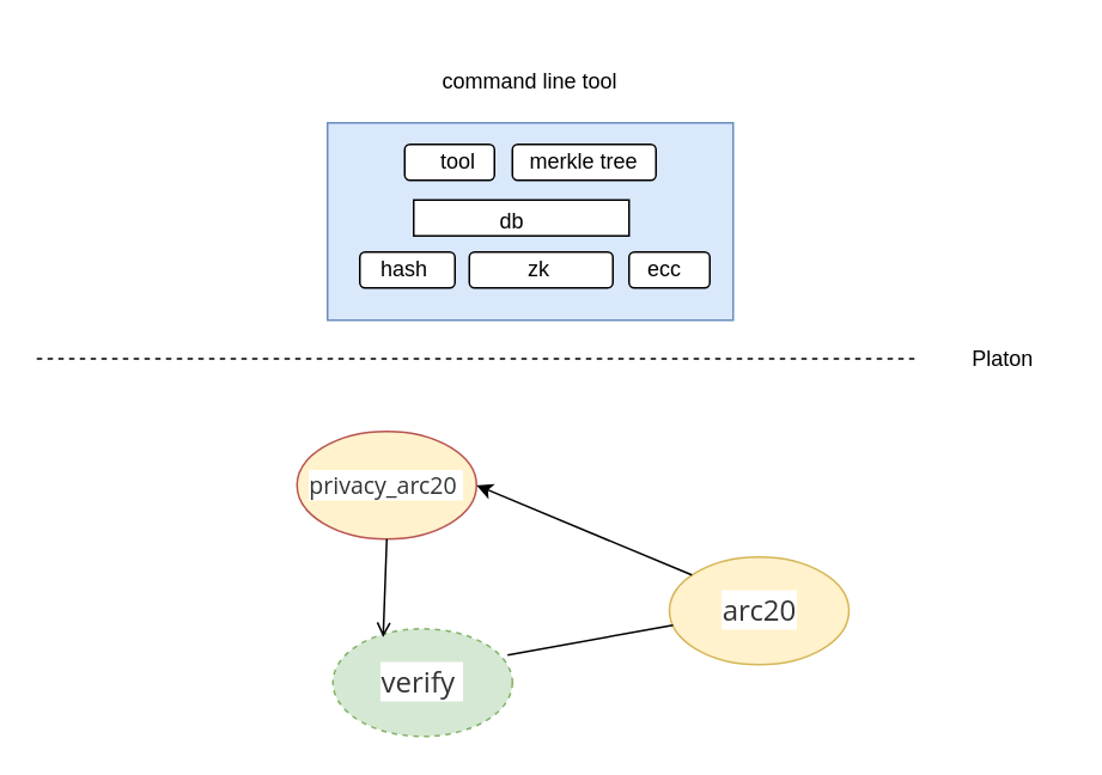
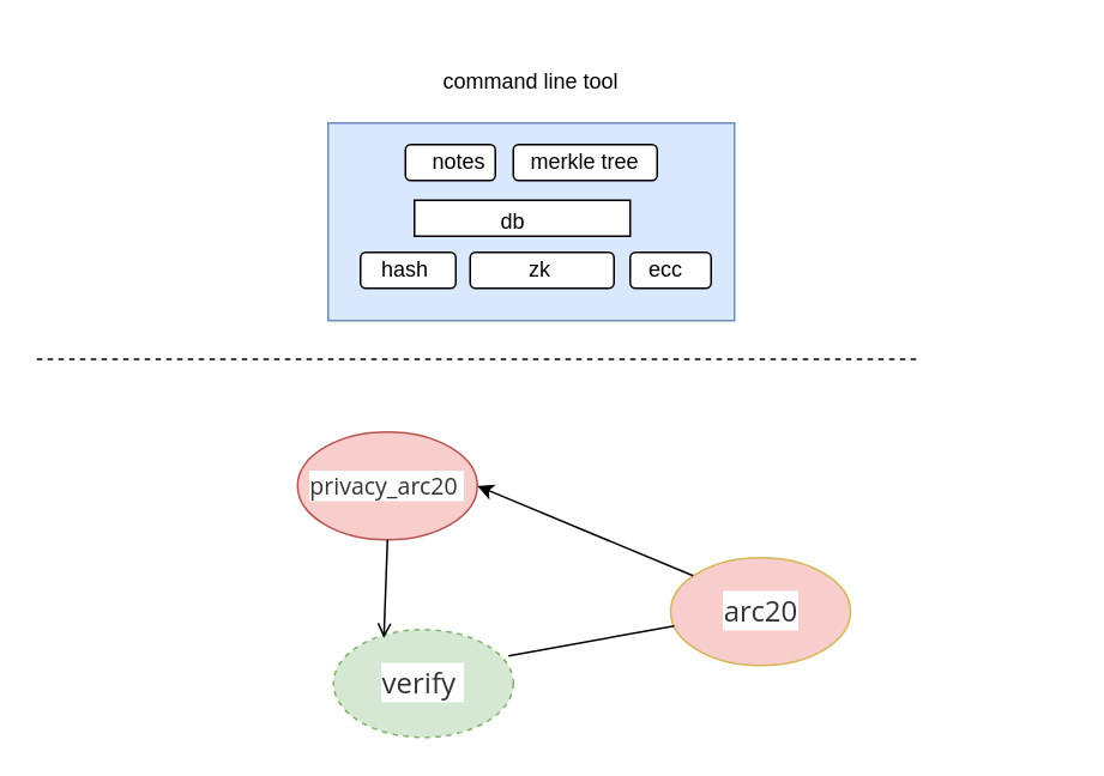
  <mxCell id="0" />
  <mxCell id="1" parent="0" />
  <mxCell id="2" value="" style="endArrow=none;dashed=1;html=1;" parent="1" edge="1"><mxGeometry width="50" height="50" relative="1" as="geometry"><mxPoint x="20" y="199.5" as="sourcePoint" /><mxPoint x="510" y="199.5" as="targetPoint" /></mxGeometry></mxCell>
- <mxCell id="3" value="Platon" style="text;html=1;strokeColor=none;fillColor=none;align=center;verticalAlign=middle;whiteSpace=wrap;rounded=0;" parent="1" vertex="1"><mxGeometry x="525" y="190" width="67" height="20" as="geometry" /></mxCell>
- <mxCell id="4" value="&lt;span style=&quot;color: rgb(51 , 51 , 51) ; font-family: &amp;#34;open sans&amp;#34; , &amp;#34;clear sans&amp;#34; , &amp;#34;helvetica neue&amp;#34; , &amp;#34;helvetica&amp;#34; , &amp;#34;arial&amp;#34; , sans-serif ; white-space: pre-wrap ; background-color: rgb(255 , 255 , 255)&quot;&gt;&lt;font style=&quot;font-size: 13px&quot;&gt;privacy_arc20 &lt;/font&gt;&lt;/span&gt;" style="ellipse;whiteSpace=wrap;html=1;fillColor=#fff2cc;strokeColor=#b85450;" parent="1" vertex="1"><mxGeometry x="165" y="240" width="100" height="60" as="geometry" /></mxCell>
+ <mxCell id="4" value="&lt;span style=&quot;color: rgb(51 , 51 , 51) ; font-family: &amp;#34;open sans&amp;#34; , &amp;#34;clear sans&amp;#34; , &amp;#34;helvetica neue&amp;#34; , &amp;#34;helvetica&amp;#34; , &amp;#34;arial&amp;#34; , sans-serif ; white-space: pre-wrap ; background-color: rgb(255 , 255 , 255)&quot;&gt;&lt;font style=&quot;font-size: 13px&quot;&gt;privacy_arc20 &lt;/font&gt;&lt;/span&gt;" style="ellipse;whiteSpace=wrap;html=1;fillColor=#f8cecc;strokeColor=#b85450;" parent="1" vertex="1"><mxGeometry x="165" y="240" width="100" height="60" as="geometry" /></mxCell>
  <mxCell id="5" value="&lt;span style=&quot;color: rgb(51 , 51 , 51) ; font-family: &amp;#34;open sans&amp;#34; , &amp;#34;clear sans&amp;#34; , &amp;#34;helvetica neue&amp;#34; , &amp;#34;helvetica&amp;#34; , &amp;#34;arial&amp;#34; , sans-serif ; font-size: 16px ; white-space: pre-wrap ; background-color: rgb(255 , 255 , 255)&quot;&gt;verify &lt;/span&gt;" style="ellipse;whiteSpace=wrap;html=1;fillColor=#d5e8d4;strokeColor=#82b366;dashed=1;" parent="1" vertex="1"><mxGeometry x="185" y="350" width="100" height="60" as="geometry" /></mxCell>
- <mxCell id="6" value="&lt;font color=&quot;#333333&quot; face=&quot;open sans, clear sans, helvetica neue, helvetica, arial, sans-serif&quot;&gt;&lt;span style=&quot;font-size: 16px ; white-space: pre-wrap ; background-color: rgb(255 , 255 , 255)&quot;&gt;arc20&lt;/span&gt;&lt;/font&gt;" style="ellipse;whiteSpace=wrap;html=1;fillColor=#fff2cc;strokeColor=#d6b656;" parent="1" vertex="1"><mxGeometry x="372.5" y="310" width="100" height="60" as="geometry" /></mxCell>
+ <mxCell id="6" value="&lt;font color=&quot;#333333&quot; face=&quot;open sans, clear sans, helvetica neue, helvetica, arial, sans-serif&quot;&gt;&lt;span style=&quot;font-size: 16px ; white-space: pre-wrap ; background-color: rgb(255 , 255 , 255)&quot;&gt;arc20&lt;/span&gt;&lt;/font&gt;" style="ellipse;whiteSpace=wrap;html=1;fillColor=#f8cecc;strokeColor=#d6b656;" parent="1" vertex="1"><mxGeometry x="372.5" y="310" width="100" height="60" as="geometry" /></mxCell>
  <mxCell id="7" value="" style="endArrow=open;html=1;entryX=0.28;entryY=0.078;entryDx=0;entryDy=0;entryPerimeter=0;exitX=0.5;exitY=1;exitDx=0;exitDy=0;" parent="1" source="4" target="5" edge="1"><mxGeometry width="50" height="50" relative="1" as="geometry"><mxPoint x="139" y="300" as="sourcePoint" /><mxPoint x="169" y="340" as="targetPoint" /></mxGeometry></mxCell>
  <mxCell id="8" value="" style="endArrow=none;html=1;entryX=0.02;entryY=0.633;entryDx=0;entryDy=0;entryPerimeter=0;exitX=0.973;exitY=0.244;exitDx=0;exitDy=0;exitPerimeter=0;" parent="1" source="5" target="6" edge="1"><mxGeometry width="50" height="50" relative="1" as="geometry"><mxPoint x="199" y="270" as="sourcePoint" /><mxPoint x="269" y="260" as="targetPoint" /></mxGeometry></mxCell>
  <mxCell id="9" value="" style="rounded=0;whiteSpace=wrap;html=1;fillColor=#dae8fc;strokeColor=#6c8ebf;" parent="1" vertex="1"><mxGeometry x="182" y="68" width="226" height="110" as="geometry" /></mxCell>
  <mxCell id="10" value="command line tool" style="text;html=1;strokeColor=none;fillColor=none;align=center;verticalAlign=middle;whiteSpace=wrap;rounded=0;" parent="1" vertex="1"><mxGeometry x="240" y="20" width="110" height="50" as="geometry" /></mxCell>
  <mxCell id="11" value="" style="rounded=1;whiteSpace=wrap;html=1;" parent="1" vertex="1"><mxGeometry x="225" y="80" width="50" height="20" as="geometry" /></mxCell>
- <mxCell id="12" value="tool" style="text;html=1;strokeColor=none;fillColor=none;align=center;verticalAlign=middle;whiteSpace=wrap;rounded=0;" parent="1" vertex="1"><mxGeometry x="235" y="80" width="40" height="20" as="geometry" /></mxCell>
+ <mxCell id="12" value="notes" style="text;html=1;strokeColor=none;fillColor=none;align=center;verticalAlign=middle;whiteSpace=wrap;rounded=0;" parent="1" vertex="1"><mxGeometry x="235" y="80" width="40" height="20" as="geometry" /></mxCell>
  <mxCell id="13" value="" style="rounded=1;whiteSpace=wrap;html=1;" parent="1" vertex="1"><mxGeometry x="285" y="80" width="80" height="20" as="geometry" /></mxCell>
  <mxCell id="14" value="merkle tree" style="text;html=1;strokeColor=none;fillColor=none;align=center;verticalAlign=middle;whiteSpace=wrap;rounded=0;" parent="1" vertex="1"><mxGeometry x="290" y="85" width="70" height="10" as="geometry" /></mxCell>
  <mxCell id="15" value="" style="rounded=0;whiteSpace=wrap;html=1;" parent="1" vertex="1"><mxGeometry x="230" y="111" width="120" height="20" as="geometry" /></mxCell>
  <mxCell id="16" value="db" style="text;html=1;strokeColor=none;fillColor=none;align=center;verticalAlign=middle;whiteSpace=wrap;rounded=0;" parent="1" vertex="1"><mxGeometry x="265" y="113" width="40" height="20" as="geometry" /></mxCell>
  <mxCell id="17" value="" style="rounded=1;whiteSpace=wrap;html=1;" parent="1" vertex="1"><mxGeometry x="200" y="140" width="53" height="20" as="geometry" /></mxCell>
  <mxCell id="18" value="hash" style="text;html=1;strokeColor=none;fillColor=none;align=center;verticalAlign=middle;whiteSpace=wrap;rounded=0;" parent="1" vertex="1"><mxGeometry x="205" y="140" width="40" height="20" as="geometry" /></mxCell>
  <mxCell id="19" value="" style="rounded=1;whiteSpace=wrap;html=1;" parent="1" vertex="1"><mxGeometry x="261" y="140" width="80" height="20" as="geometry" /></mxCell>
  <mxCell id="20" value="zk" style="text;html=1;strokeColor=none;fillColor=none;align=center;verticalAlign=middle;whiteSpace=wrap;rounded=0;" parent="1" vertex="1"><mxGeometry x="275" y="140" width="50" height="20" as="geometry" /></mxCell>
  <mxCell id="21" value="" style="rounded=1;whiteSpace=wrap;html=1;" parent="1" vertex="1"><mxGeometry x="350" y="140" width="45" height="20" as="geometry" /></mxCell>
  <mxCell id="22" value="ecc" style="text;html=1;strokeColor=none;fillColor=none;align=center;verticalAlign=middle;whiteSpace=wrap;rounded=0;" parent="1" vertex="1"><mxGeometry x="350" y="140" width="40" height="20" as="geometry" /></mxCell>
  <mxCell id="23" value="" style="endArrow=classic;html=1;" parent="1" edge="1"><mxGeometry width="50" height="50" relative="1" as="geometry"><mxPoint x="385" y="320" as="sourcePoint" /><mxPoint x="265" y="270" as="targetPoint" /></mxGeometry></mxCell>
